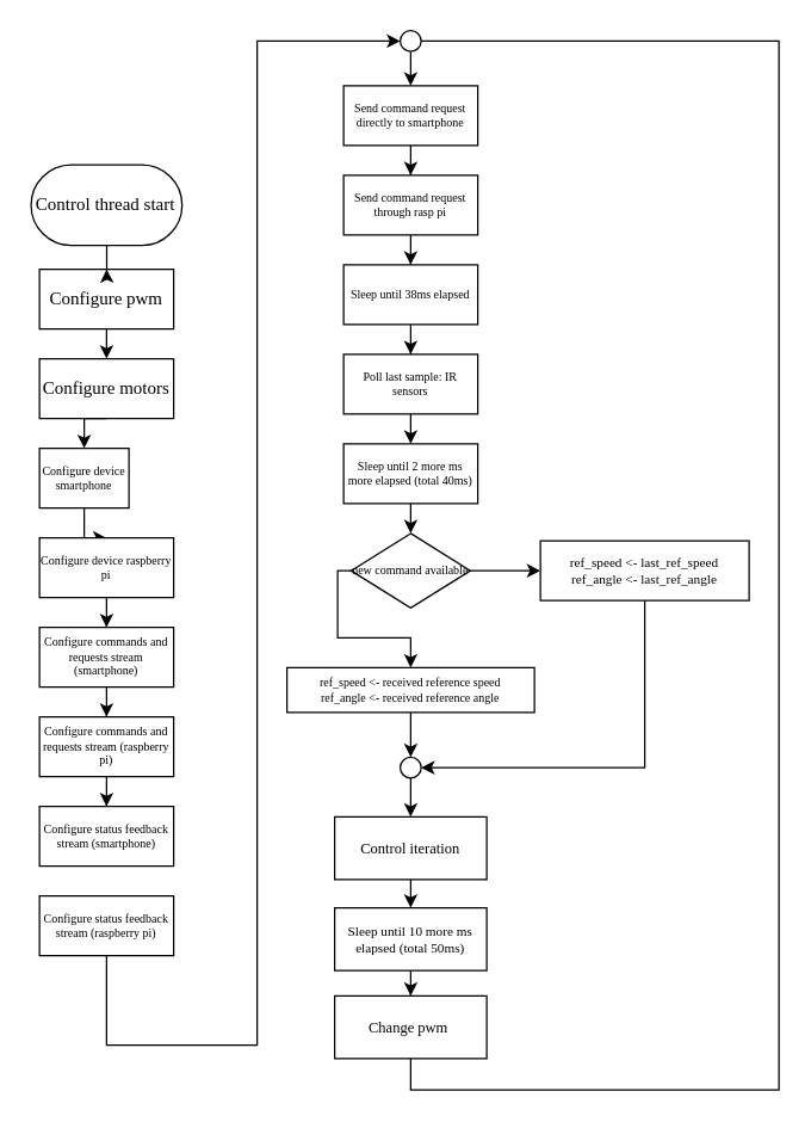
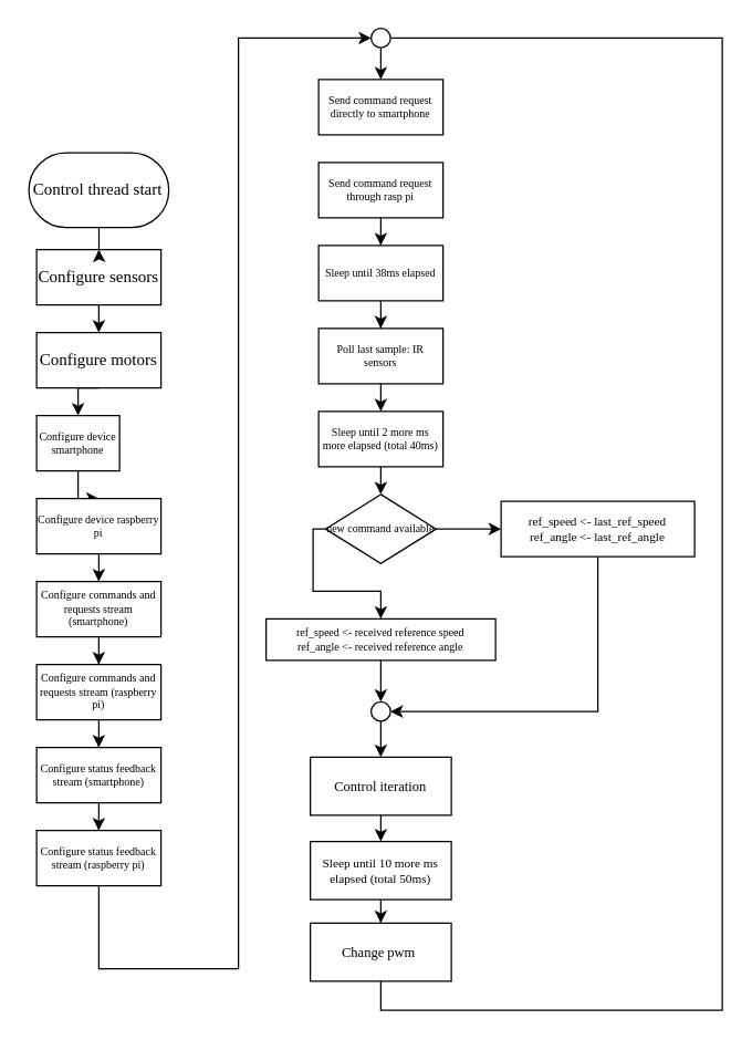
  <mxCell id="0" />
  <mxCell id="1" parent="0" />
  <mxCell id="2" style="edgeStyle=orthogonalEdgeStyle;rounded=0;orthogonalLoop=1;jettySize=auto;html=1;exitX=0.5;exitY=1;exitDx=0;exitDy=0;entryX=0.5;entryY=0;entryDx=0;entryDy=0;fontFamily=Consolas;" edge="1" parent="1" source="3" target="5"><mxGeometry relative="1" as="geometry" /></mxCell>
- <mxCell id="3" value="Configure pwm" style="rounded=0;whiteSpace=wrap;html=1;fontFamily=Consolas;" vertex="1" parent="1"><mxGeometry x="26" y="180" width="90" height="40" as="geometry" /></mxCell>
+ <mxCell id="3" value="Configure sensors" style="rounded=0;whiteSpace=wrap;html=1;fontFamily=Consolas;" vertex="1" parent="1"><mxGeometry x="26" y="180" width="90" height="40" as="geometry" /></mxCell>
  <mxCell id="4" style="edgeStyle=orthogonalEdgeStyle;rounded=0;orthogonalLoop=1;jettySize=auto;html=1;exitX=0.5;exitY=1;exitDx=0;exitDy=0;entryX=0.5;entryY=0;entryDx=0;entryDy=0;fontFamily=Consolas;fontSize=8;fontColor=#6C8EBF;" edge="1" parent="1" source="5" target="21"><mxGeometry relative="1" as="geometry" /></mxCell>
  <mxCell id="5" value="Configure motors" style="rounded=0;whiteSpace=wrap;html=1;fontFamily=Consolas;" vertex="1" parent="1"><mxGeometry x="26" y="240" width="90" height="40" as="geometry" /></mxCell>
  <mxCell id="6" value="" style="edgeStyle=orthogonalEdgeStyle;rounded=0;orthogonalLoop=1;jettySize=auto;html=1;fontFamily=Consolas;fontSize=8;" edge="1" parent="1" source="7" target="9"><mxGeometry relative="1" as="geometry" /></mxCell>
  <mxCell id="7" value="Configure commands and requests stream (smartphone)" style="rounded=0;whiteSpace=wrap;html=1;fontSize=8;fontFamily=Consolas;" vertex="1" parent="1"><mxGeometry x="26" y="420" width="90" height="40" as="geometry" /></mxCell>
  <mxCell id="8" value="" style="edgeStyle=orthogonalEdgeStyle;rounded=0;orthogonalLoop=1;jettySize=auto;html=1;fontFamily=Consolas;fontSize=8;" edge="1" parent="1" source="9" target="11"><mxGeometry relative="1" as="geometry" /></mxCell>
  <mxCell id="9" value="Configure commands and requests stream (raspberry pi)" style="rounded=0;whiteSpace=wrap;html=1;fontSize=8;fontFamily=Consolas;" vertex="1" parent="1"><mxGeometry x="26" y="480" width="90" height="40" as="geometry" /></mxCell>
+ <mxCell id="10" value="" style="edgeStyle=orthogonalEdgeStyle;rounded=0;orthogonalLoop=1;jettySize=auto;html=1;fontFamily=Consolas;fontSize=8;fontColor=#6C8EBF;" edge="1" parent="1" source="11" target="13"><mxGeometry relative="1" as="geometry" /></mxCell>
  <mxCell id="11" value="Configure status feedback stream (smartphone)" style="rounded=0;whiteSpace=wrap;html=1;fontSize=8;fontFamily=Consolas;fontColor=#010203;" vertex="1" parent="1"><mxGeometry x="26" y="540" width="90" height="40" as="geometry" /></mxCell>
  <mxCell id="12" style="edgeStyle=orthogonalEdgeStyle;rounded=0;orthogonalLoop=1;jettySize=auto;html=1;exitX=0.5;exitY=1;exitDx=0;exitDy=0;fontFamily=Consolas;fontSize=10;fontColor=#000000;entryX=0;entryY=0.5;entryDx=0;entryDy=0;" edge="1" parent="1" source="13" target="39"><mxGeometry relative="1" as="geometry"><mxPoint x="272" y="-60" as="targetPoint" /><Array as="points"><mxPoint x="71" y="700" /><mxPoint x="172" y="700" /><mxPoint x="172" y="27" /></Array></mxGeometry></mxCell>
  <mxCell id="13" value="Configure status feedback stream (raspberry pi)" style="rounded=0;whiteSpace=wrap;html=1;fontSize=8;fontFamily=Consolas;fontColor=#010203;" vertex="1" parent="1"><mxGeometry x="26" y="600" width="90" height="40" as="geometry" /></mxCell>
- <mxCell id="14" value="" style="edgeStyle=orthogonalEdgeStyle;rounded=0;orthogonalLoop=1;jettySize=auto;html=1;fontFamily=Consolas;fontSize=10;fontColor=#000000;entryX=0.5;entryY=0;entryDx=0;entryDy=0;" edge="1" parent="1" source="15" target="34"><mxGeometry relative="1" as="geometry" /></mxCell>
  <mxCell id="15" value="&lt;font color=&quot;#000000&quot;&gt;Send command request directly to smartphone&lt;/font&gt;" style="rounded=0;whiteSpace=wrap;html=1;fontSize=8;fontFamily=Consolas;fontColor=#6C8EBF;" vertex="1" parent="1"><mxGeometry x="230" y="57" width="90" height="40" as="geometry" /></mxCell>
  <mxCell id="16" value="" style="edgeStyle=orthogonalEdgeStyle;rounded=0;orthogonalLoop=1;jettySize=auto;html=1;fontFamily=Consolas;fontSize=8;fontColor=#6C8EBF;" edge="1" parent="1" source="17" target="18"><mxGeometry relative="1" as="geometry" /></mxCell>
  <mxCell id="17" value="&lt;font color=&quot;#000000&quot;&gt;Sleep until 38ms elapsed&lt;/font&gt;" style="rounded=0;whiteSpace=wrap;html=1;fontSize=8;fontFamily=Consolas;fontColor=#6C8EBF;" vertex="1" parent="1"><mxGeometry x="230" y="177" width="90" height="40" as="geometry" /></mxCell>
  <mxCell id="18" value="&lt;font color=&quot;#000000&quot;&gt;Poll last sample: IR sensors&lt;/font&gt;" style="rounded=0;whiteSpace=wrap;html=1;fontSize=8;fontFamily=Consolas;fontColor=#6C8EBF;" vertex="1" parent="1"><mxGeometry x="230" y="237" width="90" height="40" as="geometry" /></mxCell>
  <mxCell id="19" style="edgeStyle=orthogonalEdgeStyle;rounded=0;orthogonalLoop=1;jettySize=auto;html=1;exitX=0.5;exitY=1;exitDx=0;exitDy=0;entryX=0.5;entryY=0;entryDx=0;entryDy=0;fontFamily=Consolas;fontSize=8;fontColor=#6C8EBF;" edge="1" parent="1" source="18" target="24"><mxGeometry relative="1" as="geometry"><mxPoint x="275" y="337" as="sourcePoint" /></mxGeometry></mxCell>
  <mxCell id="20" style="edgeStyle=orthogonalEdgeStyle;rounded=0;orthogonalLoop=1;jettySize=auto;html=1;entryX=0.5;entryY=0;entryDx=0;entryDy=0;fontFamily=Consolas;fontSize=8;fontColor=#6C8EBF;" edge="1" parent="1" source="21" target="23"><mxGeometry relative="1" as="geometry" /></mxCell>
  <mxCell id="21" value="Configure device smartphone" style="rounded=0;whiteSpace=wrap;html=1;fontSize=8;fontFamily=Consolas;" vertex="1" parent="1"><mxGeometry x="26" y="300" width="60" height="40" as="geometry" /></mxCell>
  <mxCell id="22" style="edgeStyle=orthogonalEdgeStyle;rounded=0;orthogonalLoop=1;jettySize=auto;html=1;entryX=0.5;entryY=0;entryDx=0;entryDy=0;fontFamily=Consolas;fontSize=8;fontColor=#6C8EBF;" edge="1" parent="1" source="23" target="7"><mxGeometry relative="1" as="geometry" /></mxCell>
  <mxCell id="23" value="Configure device raspberry pi" style="rounded=0;whiteSpace=wrap;html=1;fontSize=8;fontFamily=Consolas;" vertex="1" parent="1"><mxGeometry x="26" y="360" width="90" height="40" as="geometry" /></mxCell>
  <mxCell id="24" value="&lt;font color=&quot;#000000&quot;&gt;Sleep until 2 more ms more elapsed (total 40ms)&lt;/font&gt;" style="rounded=0;whiteSpace=wrap;html=1;fontSize=8;fontFamily=Consolas;fontColor=#6C8EBF;" vertex="1" parent="1"><mxGeometry x="230" y="297" width="90" height="40" as="geometry" /></mxCell>
  <mxCell id="25" style="edgeStyle=orthogonalEdgeStyle;rounded=0;orthogonalLoop=1;jettySize=auto;html=1;exitX=0.5;exitY=1;exitDx=0;exitDy=0;entryX=0.5;entryY=0;entryDx=0;entryDy=0;fontFamily=Consolas;fontSize=8;fontColor=#6C8EBF;" edge="1" parent="1" source="24" target="28"><mxGeometry relative="1" as="geometry"><mxPoint x="275" y="397" as="sourcePoint" /></mxGeometry></mxCell>
  <mxCell id="26" style="edgeStyle=orthogonalEdgeStyle;rounded=0;orthogonalLoop=1;jettySize=auto;html=1;exitX=1;exitY=0.5;exitDx=0;exitDy=0;fontFamily=Consolas;fontSize=8;fontColor=#6C8EBF;" edge="1" parent="1" source="28" target="30"><mxGeometry relative="1" as="geometry"><mxPoint x="346" y="407" as="targetPoint" /></mxGeometry></mxCell>
  <mxCell id="27" style="edgeStyle=orthogonalEdgeStyle;rounded=0;orthogonalLoop=1;jettySize=auto;html=1;exitX=0;exitY=0.5;exitDx=0;exitDy=0;fontFamily=Consolas;fontSize=8;fontColor=#6C8EBF;" edge="1" parent="1" source="28"><mxGeometry relative="1" as="geometry"><mxPoint x="275" y="447" as="targetPoint" /><Array as="points"><mxPoint x="226" y="382" /><mxPoint x="226" y="427" /><mxPoint x="275" y="427" /></Array></mxGeometry></mxCell>
  <mxCell id="28" value="new command available" style="rhombus;whiteSpace=wrap;html=1;fontFamily=Consolas;fontSize=8;align=center;" vertex="1" parent="1"><mxGeometry x="235" y="357" width="80" height="50" as="geometry" /></mxCell>
  <mxCell id="29" style="edgeStyle=orthogonalEdgeStyle;rounded=0;orthogonalLoop=1;jettySize=auto;html=1;entryX=1;entryY=0.5;entryDx=0;entryDy=0;fontFamily=Consolas;fontSize=9;fontColor=#000000;" edge="1" parent="1" source="30" target="43"><mxGeometry relative="1" as="geometry"><Array as="points"><mxPoint x="432" y="514" /></Array></mxGeometry></mxCell>
  <mxCell id="30" value="ref_speed &amp;lt;- last_ref_speed&lt;br&gt;ref_angle &amp;lt;- last_ref_angle" style="rounded=0;whiteSpace=wrap;html=1;fontFamily=Consolas;fontSize=9;" vertex="1" parent="1"><mxGeometry x="362" y="362" width="140" height="40" as="geometry" /></mxCell>
  <mxCell id="31" style="edgeStyle=orthogonalEdgeStyle;rounded=0;orthogonalLoop=1;jettySize=auto;html=1;exitX=0.5;exitY=1;exitDx=0;exitDy=0;entryX=0.5;entryY=0;entryDx=0;entryDy=0;fontFamily=Consolas;fontSize=10;fontColor=#000000;" edge="1" parent="1" source="43" target="37"><mxGeometry relative="1" as="geometry" /></mxCell>
  <mxCell id="32" value="ref_speed &amp;lt;- received reference speed&lt;br&gt;ref_angle &amp;lt;- received reference angle" style="rounded=0;whiteSpace=wrap;html=1;fontSize=8;fontFamily=Consolas;" vertex="1" parent="1"><mxGeometry x="192" y="447" width="166" height="30" as="geometry" /></mxCell>
  <mxCell id="33" style="edgeStyle=orthogonalEdgeStyle;rounded=0;orthogonalLoop=1;jettySize=auto;html=1;entryX=0.5;entryY=0;entryDx=0;entryDy=0;fontFamily=Consolas;fontSize=10;fontColor=#000000;" edge="1" parent="1" source="34" target="17"><mxGeometry relative="1" as="geometry" /></mxCell>
  <mxCell id="34" value="&lt;font color=&quot;#000000&quot;&gt;Send command request through rasp pi&lt;/font&gt;" style="rounded=0;whiteSpace=wrap;html=1;fontSize=8;fontFamily=Consolas;fontColor=#6C8EBF;" vertex="1" parent="1"><mxGeometry x="230" y="117" width="90" height="40" as="geometry" /></mxCell>
  <mxCell id="35" style="edgeStyle=orthogonalEdgeStyle;rounded=0;orthogonalLoop=1;jettySize=auto;html=1;entryX=0;entryY=0.5;entryDx=0;entryDy=0;fontFamily=Consolas;fontSize=10;fontColor=#000000;exitX=0.5;exitY=1;exitDx=0;exitDy=0;" edge="1" parent="1" source="42" target="39"><mxGeometry relative="1" as="geometry"><Array as="points"><mxPoint x="275" y="730" /><mxPoint x="522" y="730" /><mxPoint x="522" y="27" /></Array></mxGeometry></mxCell>
  <mxCell id="36" style="edgeStyle=orthogonalEdgeStyle;rounded=0;orthogonalLoop=1;jettySize=auto;html=1;exitX=0.5;exitY=1;exitDx=0;exitDy=0;entryX=0.5;entryY=0;entryDx=0;entryDy=0;fontFamily=Consolas;fontSize=10;fontColor=#000000;" edge="1" parent="1" source="37" target="41"><mxGeometry relative="1" as="geometry" /></mxCell>
  <mxCell id="37" value="Control iteration" style="rounded=0;whiteSpace=wrap;html=1;fontFamily=Consolas;fontSize=10;fontColor=#000000;align=center;" vertex="1" parent="1"><mxGeometry x="224" y="547" width="102" height="42" as="geometry" /></mxCell>
  <mxCell id="38" style="edgeStyle=orthogonalEdgeStyle;rounded=0;orthogonalLoop=1;jettySize=auto;html=1;exitX=0.5;exitY=1;exitDx=0;exitDy=0;entryX=0.5;entryY=0;entryDx=0;entryDy=0;fontFamily=Consolas;fontSize=10;fontColor=#000000;" edge="1" parent="1" source="39" target="15"><mxGeometry relative="1" as="geometry" /></mxCell>
  <mxCell id="39" value="" style="ellipse;whiteSpace=wrap;html=1;aspect=fixed;strokeColor=#000000;fontFamily=Consolas;fontSize=10;fontColor=#000000;align=center;" vertex="1" parent="1"><mxGeometry x="268" y="20" width="14" height="14" as="geometry" /></mxCell>
  <mxCell id="40" value="" style="edgeStyle=orthogonalEdgeStyle;rounded=0;orthogonalLoop=1;jettySize=auto;html=1;fontFamily=Consolas;fontSize=10;fontColor=#000000;" edge="1" parent="1" source="41" target="42"><mxGeometry relative="1" as="geometry" /></mxCell>
  <mxCell id="41" value="Sleep until 10 more ms elapsed (total 50ms)" style="rounded=0;whiteSpace=wrap;html=1;fontFamily=Consolas;fontSize=9;fontColor=#000000;align=center;" vertex="1" parent="1"><mxGeometry x="224" y="608" width="102" height="42" as="geometry" /></mxCell>
  <mxCell id="42" value="Change pwm&amp;nbsp;" style="rounded=0;whiteSpace=wrap;html=1;fontFamily=Consolas;fontSize=10;fontColor=#000000;align=center;" vertex="1" parent="1"><mxGeometry x="224" y="667" width="102" height="42" as="geometry" /></mxCell>
  <mxCell id="43" value="" style="ellipse;whiteSpace=wrap;html=1;aspect=fixed;strokeColor=#000000;fontFamily=Consolas;fontSize=10;fontColor=#000000;align=center;" vertex="1" parent="1"><mxGeometry x="268" y="507" width="14" height="14" as="geometry" /></mxCell>
  <mxCell id="44" style="edgeStyle=orthogonalEdgeStyle;rounded=0;orthogonalLoop=1;jettySize=auto;html=1;exitX=0.5;exitY=1;exitDx=0;exitDy=0;entryX=0.5;entryY=0;entryDx=0;entryDy=0;fontFamily=Consolas;fontSize=10;fontColor=#000000;" edge="1" parent="1" source="32" target="43"><mxGeometry relative="1" as="geometry"><mxPoint x="275" y="477" as="sourcePoint" /><mxPoint x="275" y="527" as="targetPoint" /></mxGeometry></mxCell>
  <mxCell id="45" style="edgeStyle=orthogonalEdgeStyle;rounded=0;orthogonalLoop=1;jettySize=auto;html=1;entryX=0.5;entryY=0;entryDx=0;entryDy=0;fontSize=9;fontColor=#010203;" edge="1" parent="1" source="46" target="3"><mxGeometry relative="1" as="geometry" /></mxCell>
  <mxCell id="46" value="&lt;font face=&quot;Consolas&quot; style=&quot;font-size: 12px;&quot;&gt;Control thread start&lt;/font&gt;" style="rounded=1;whiteSpace=wrap;html=1;fontSize=12;fontColor=#010203;arcSize=50;" vertex="1" parent="1"><mxGeometry x="20.38" y="110" width="101.25" height="54" as="geometry" /></mxCell>
